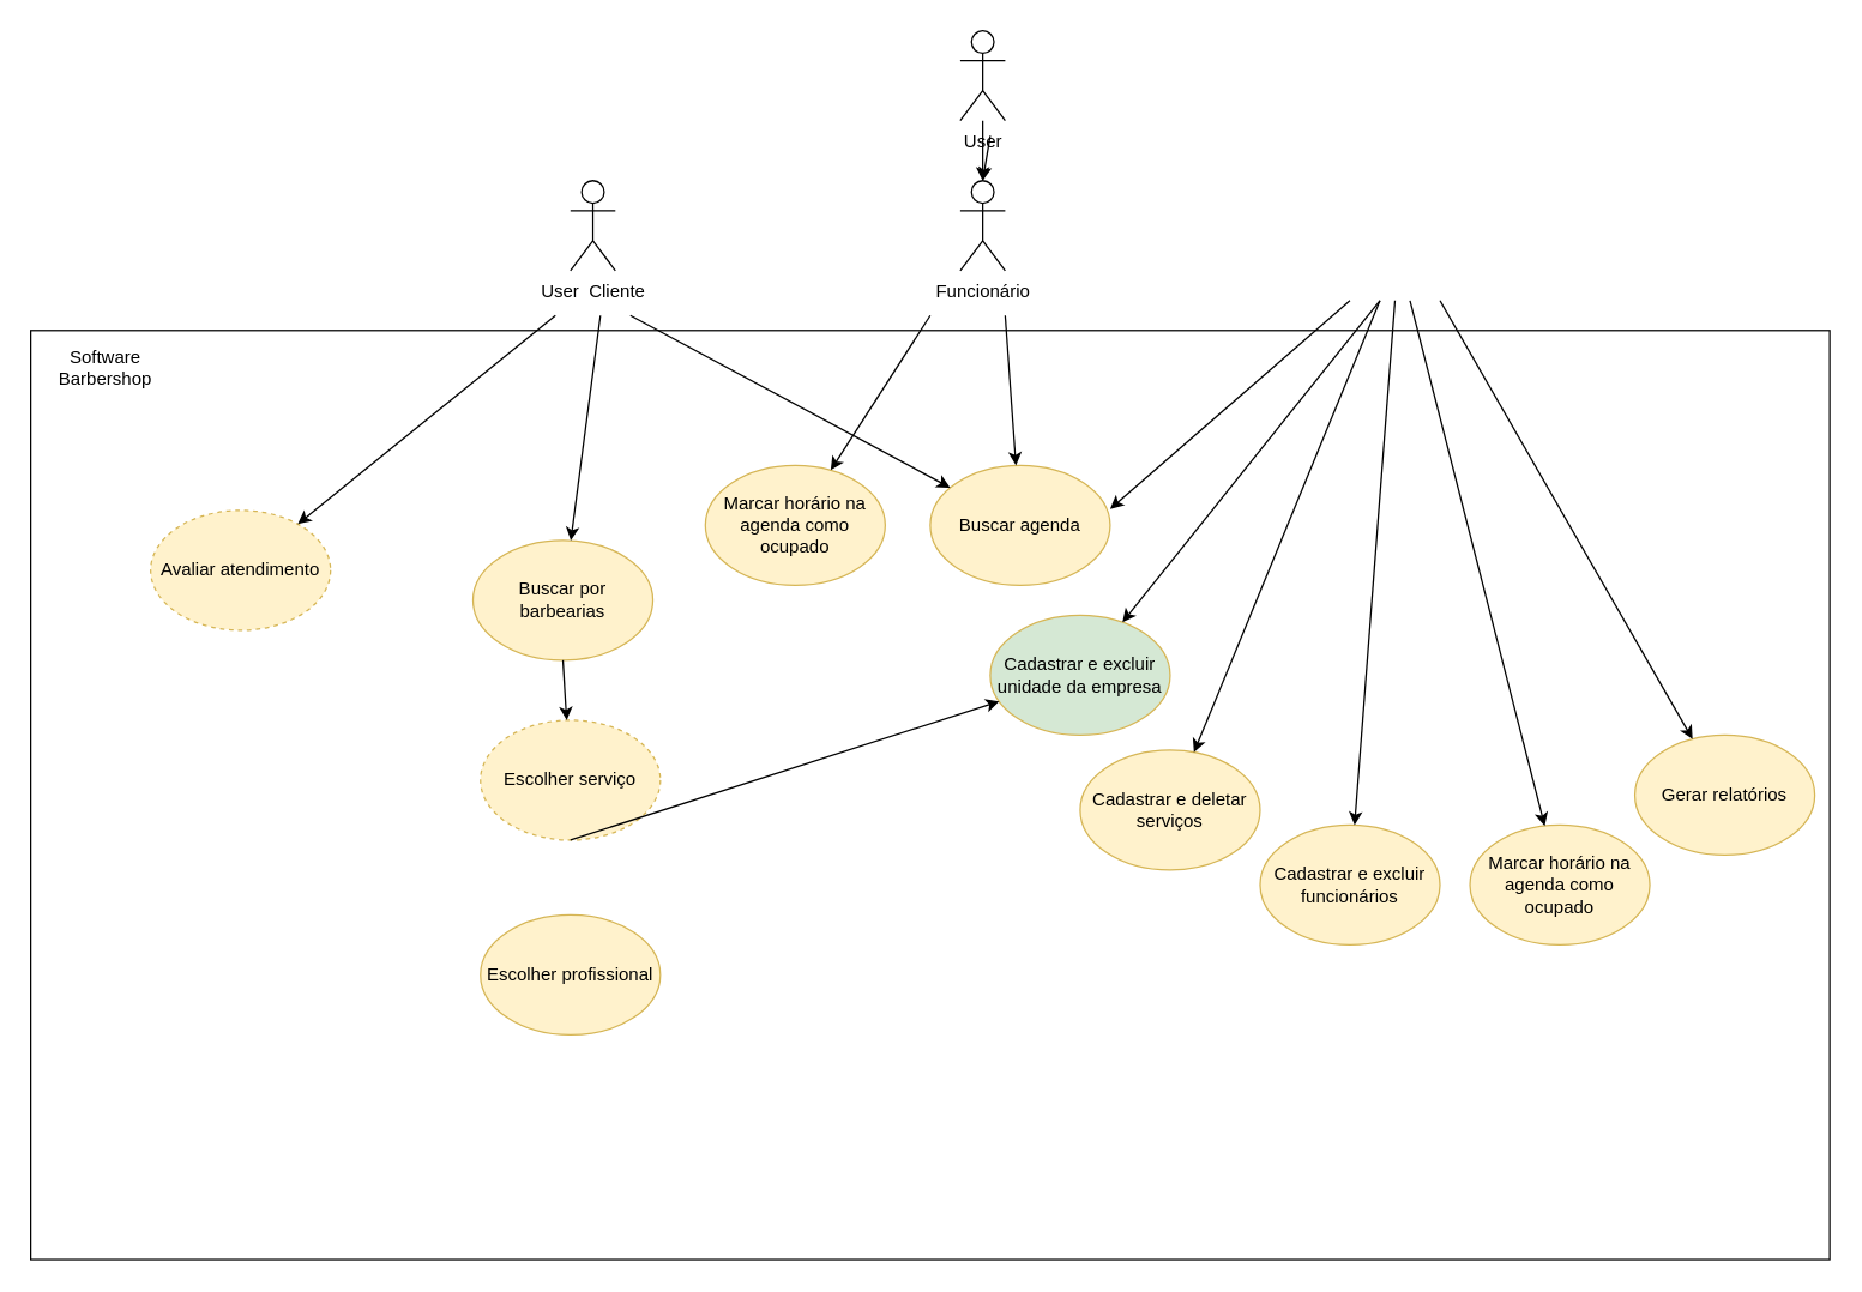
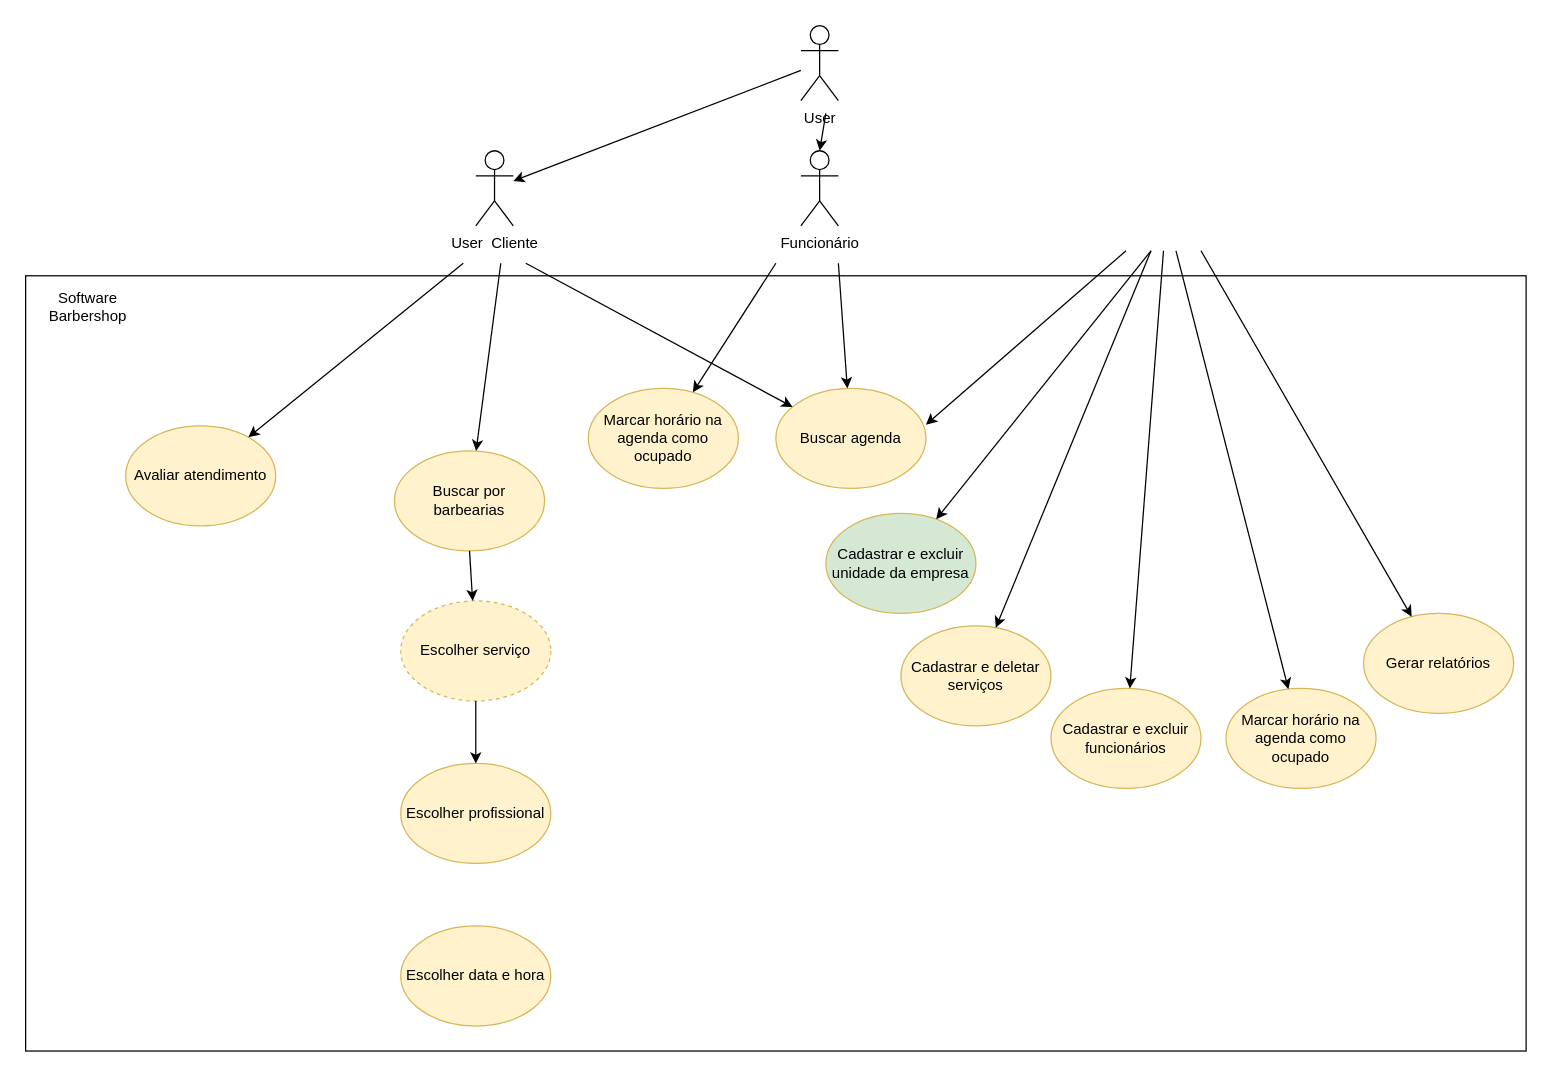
  <mxCell id="0" />
  <mxCell id="1" parent="0" />
  <mxCell id="2" value="" style="rounded=0;whiteSpace=wrap;html=1;fillColor=none;" vertex="1" parent="1"><mxGeometry x="20" y="220" width="1200" height="620" as="geometry" /></mxCell>
  <mxCell id="3" value="User&amp;nbsp; Cliente" style="shape=umlActor;verticalLabelPosition=bottom;verticalAlign=top;html=1;outlineConnect=0;fillColor=none;" vertex="1" parent="1"><mxGeometry x="380" y="120" width="30" height="60" as="geometry" /></mxCell>
  <mxCell id="4" value="User" style="shape=umlActor;verticalLabelPosition=bottom;verticalAlign=top;html=1;outlineConnect=0;fillColor=none;" vertex="1" parent="1"><mxGeometry x="640" y="20" width="30" height="60" as="geometry" /></mxCell>
- <mxCell id="5" value="" style="endArrow=classic;html=1;rounded=0;" edge="1" parent="1" source="4" target="6"><mxGeometry width="50" height="50" relative="1" as="geometry"><mxPoint x="530" y="60" as="sourcePoint" /><mxPoint x="580" y="10" as="targetPoint" /></mxGeometry></mxCell>
+ <mxCell id="5" value="" style="endArrow=classic;html=1;rounded=0;" edge="1" parent="1" source="4" target="3"><mxGeometry width="50" height="50" relative="1" as="geometry"><mxPoint x="530" y="60" as="sourcePoint" /><mxPoint x="580" y="10" as="targetPoint" /></mxGeometry></mxCell>
  <mxCell id="6" value="Funcionário" style="shape=umlActor;verticalLabelPosition=bottom;verticalAlign=top;html=1;outlineConnect=0;fillColor=none;" vertex="1" parent="1"><mxGeometry x="640" y="120" width="30" height="60" as="geometry" /></mxCell>
  <mxCell id="7" value="" style="endArrow=classic;html=1;rounded=0;entryX=0.5;entryY=0;entryDx=0;entryDy=0;entryPerimeter=0;" edge="1" parent="1" target="6"><mxGeometry width="50" height="50" relative="1" as="geometry"><mxPoint x="660" y="90" as="sourcePoint" /><mxPoint x="780" y="100" as="targetPoint" /></mxGeometry></mxCell>
  <mxCell id="8" value="Software Barbershop" style="text;html=1;strokeColor=none;fillColor=none;align=center;verticalAlign=middle;whiteSpace=wrap;rounded=0;" vertex="1" parent="1"><mxGeometry x="40" y="230" width="60" height="30" as="geometry" /></mxCell>
  <mxCell id="9" value="Marcar horário na agenda como ocupado" style="ellipse;whiteSpace=wrap;html=1;fillColor=#fff2cc;strokeColor=#d6b656;" vertex="1" parent="1"><mxGeometry x="470" y="310" width="120" height="80" as="geometry" /></mxCell>
  <mxCell id="10" value="&lt;font color=&quot;#000000&quot;&gt;Buscar agenda&lt;/font&gt;" style="ellipse;whiteSpace=wrap;html=1;fillColor=#fff2cc;strokeColor=#d6b656;" vertex="1" parent="1"><mxGeometry x="620" y="310" width="120" height="80" as="geometry" /></mxCell>
  <mxCell id="11" value="" style="endArrow=classic;html=1;rounded=0;fontColor=#000000;" edge="1" parent="1" target="9"><mxGeometry width="50" height="50" relative="1" as="geometry"><mxPoint x="620" y="210" as="sourcePoint" /><mxPoint x="710" y="290" as="targetPoint" /></mxGeometry></mxCell>
  <mxCell id="12" value="" style="endArrow=classic;html=1;rounded=0;fontColor=#000000;" edge="1" parent="1" target="10"><mxGeometry width="50" height="50" relative="1" as="geometry"><mxPoint x="670" y="210" as="sourcePoint" /><mxPoint x="750" y="280" as="targetPoint" /></mxGeometry></mxCell>
  <mxCell id="13" value="Cadastrar e deletar serviços" style="ellipse;whiteSpace=wrap;html=1;fillColor=#fff2cc;strokeColor=#d6b656;" vertex="1" parent="1"><mxGeometry x="720" y="500" width="120" height="80" as="geometry" /></mxCell>
  <mxCell id="14" value="Cadastrar e excluir funcionários" style="ellipse;whiteSpace=wrap;html=1;fillColor=#fff2cc;strokeColor=#d6b656;" vertex="1" parent="1"><mxGeometry x="840" y="550" width="120" height="80" as="geometry" /></mxCell>
  <mxCell id="15" value="Marcar horário na agenda como ocupado" style="ellipse;whiteSpace=wrap;html=1;fillColor=#fff2cc;strokeColor=#d6b656;" vertex="1" parent="1"><mxGeometry x="980" y="550" width="120" height="80" as="geometry" /></mxCell>
  <mxCell id="16" value="Gerar relatórios" style="ellipse;whiteSpace=wrap;html=1;fillColor=#fff2cc;strokeColor=#d6b656;" vertex="1" parent="1"><mxGeometry x="1090" y="490" width="120" height="80" as="geometry" /></mxCell>
  <mxCell id="17" value="Cadastrar e excluir unidade da empresa" style="ellipse;whiteSpace=wrap;html=1;fillColor=#d5e8d4;strokeColor=#d6b656;" vertex="1" parent="1"><mxGeometry x="660" y="410" width="120" height="80" as="geometry" /></mxCell>
  <mxCell id="18" value="" style="endArrow=classic;html=1;rounded=0;fontColor=#000000;entryX=1;entryY=0.363;entryDx=0;entryDy=0;entryPerimeter=0;" edge="1" parent="1" target="10"><mxGeometry width="50" height="50" relative="1" as="geometry"><mxPoint x="900" y="200" as="sourcePoint" /><mxPoint x="990" y="310" as="targetPoint" /></mxGeometry></mxCell>
  <mxCell id="19" value="" style="endArrow=classic;html=1;rounded=0;fontColor=#000000;" edge="1" parent="1" target="17"><mxGeometry width="50" height="50" relative="1" as="geometry"><mxPoint x="920" y="200" as="sourcePoint" /><mxPoint x="960" y="410" as="targetPoint" /></mxGeometry></mxCell>
  <mxCell id="20" value="" style="endArrow=classic;html=1;rounded=0;fontColor=#000000;" edge="1" parent="1" target="13"><mxGeometry width="50" height="50" relative="1" as="geometry"><mxPoint x="920" y="200" as="sourcePoint" /><mxPoint x="960" y="320" as="targetPoint" /></mxGeometry></mxCell>
  <mxCell id="21" value="" style="endArrow=classic;html=1;rounded=0;fontColor=#000000;" edge="1" parent="1" target="14"><mxGeometry width="50" height="50" relative="1" as="geometry"><mxPoint x="930" y="200" as="sourcePoint" /><mxPoint x="1010" y="340" as="targetPoint" /></mxGeometry></mxCell>
  <mxCell id="22" value="" style="endArrow=classic;html=1;rounded=0;fontColor=#000000;" edge="1" parent="1" target="15"><mxGeometry width="50" height="50" relative="1" as="geometry"><mxPoint x="940" y="200" as="sourcePoint" /><mxPoint x="1090" y="340" as="targetPoint" /></mxGeometry></mxCell>
  <mxCell id="23" value="" style="endArrow=classic;html=1;rounded=0;fontColor=#000000;" edge="1" parent="1" target="16"><mxGeometry width="50" height="50" relative="1" as="geometry"><mxPoint x="960" y="200" as="sourcePoint" /><mxPoint x="1120" y="280" as="targetPoint" /></mxGeometry></mxCell>
  <mxCell id="24" value="Buscar por barbearias" style="ellipse;whiteSpace=wrap;html=1;fillColor=#fff2cc;strokeColor=#d6b656;" vertex="1" parent="1"><mxGeometry x="315" y="360" width="120" height="80" as="geometry" /></mxCell>
  <mxCell id="25" value="" style="endArrow=classic;html=1;rounded=0;fontColor=#000000;" edge="1" parent="1" target="10"><mxGeometry width="50" height="50" relative="1" as="geometry"><mxPoint x="420" y="210" as="sourcePoint" /><mxPoint x="480" y="260" as="targetPoint" /></mxGeometry></mxCell>
  <mxCell id="26" value="" style="endArrow=classic;html=1;rounded=0;fontColor=#000000;" edge="1" parent="1" target="24"><mxGeometry width="50" height="50" relative="1" as="geometry"><mxPoint x="400" y="210" as="sourcePoint" /><mxPoint x="350" y="310" as="targetPoint" /></mxGeometry></mxCell>
- <mxCell id="27" value="Avaliar atendimento" style="ellipse;whiteSpace=wrap;html=1;fillColor=#fff2cc;strokeColor=#d6b656;dashed=1;" vertex="1" parent="1"><mxGeometry x="100" y="340" width="120" height="80" as="geometry" /></mxCell>
+ <mxCell id="27" value="Avaliar atendimento" style="ellipse;whiteSpace=wrap;html=1;fillColor=#fff2cc;strokeColor=#d6b656;" vertex="1" parent="1"><mxGeometry x="100" y="340" width="120" height="80" as="geometry" /></mxCell>
  <mxCell id="28" value="" style="endArrow=classic;html=1;rounded=0;fontColor=#000000;" edge="1" parent="1" target="27"><mxGeometry width="50" height="50" relative="1" as="geometry"><mxPoint x="370" y="210" as="sourcePoint" /><mxPoint x="300" y="350" as="targetPoint" /></mxGeometry></mxCell>
  <mxCell id="29" value="Escolher serviço" style="ellipse;whiteSpace=wrap;html=1;fillColor=#fff2cc;strokeColor=#d6b656;dashed=1;" vertex="1" parent="1"><mxGeometry x="320" y="480" width="120" height="80" as="geometry" /></mxCell>
  <mxCell id="30" value="Escolher profissional" style="ellipse;whiteSpace=wrap;html=1;fillColor=#fff2cc;strokeColor=#d6b656;" vertex="1" parent="1"><mxGeometry x="320" y="610" width="120" height="80" as="geometry" /></mxCell>
+ <mxCell id="31" value="Escolher data e hora" style="ellipse;whiteSpace=wrap;html=1;fillColor=#fff2cc;strokeColor=#d6b656;" vertex="1" parent="1"><mxGeometry x="320" y="740" width="120" height="80" as="geometry" /></mxCell>
  <mxCell id="32" value="" style="endArrow=classic;html=1;rounded=0;fontColor=#000000;exitX=0.5;exitY=1;exitDx=0;exitDy=0;" edge="1" parent="1" source="24" target="29"><mxGeometry width="50" height="50" relative="1" as="geometry"><mxPoint x="590" y="570" as="sourcePoint" /><mxPoint x="640" y="520" as="targetPoint" /></mxGeometry></mxCell>
- <mxCell id="33" value="" style="endArrow=classic;html=1;rounded=0;fontColor=#000000;exitX=0.5;exitY=1;exitDx=0;exitDy=0;" edge="1" parent="1" source="29" target="17"><mxGeometry width="50" height="50" relative="1" as="geometry"><mxPoint x="610" y="720" as="sourcePoint" /><mxPoint x="660" y="670" as="targetPoint" /></mxGeometry></mxCell>
+ <mxCell id="33" value="" style="endArrow=classic;html=1;rounded=0;fontColor=#000000;exitX=0.5;exitY=1;exitDx=0;exitDy=0;entryX=0.5;entryY=0;entryDx=0;entryDy=0;" edge="1" parent="1" source="29" target="30"><mxGeometry width="50" height="50" relative="1" as="geometry"><mxPoint x="610" y="720" as="sourcePoint" /><mxPoint x="660" y="670" as="targetPoint" /></mxGeometry></mxCell>
